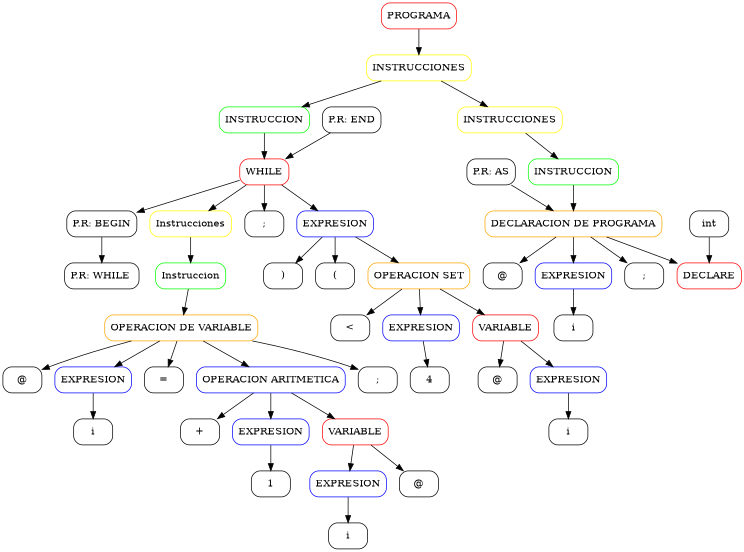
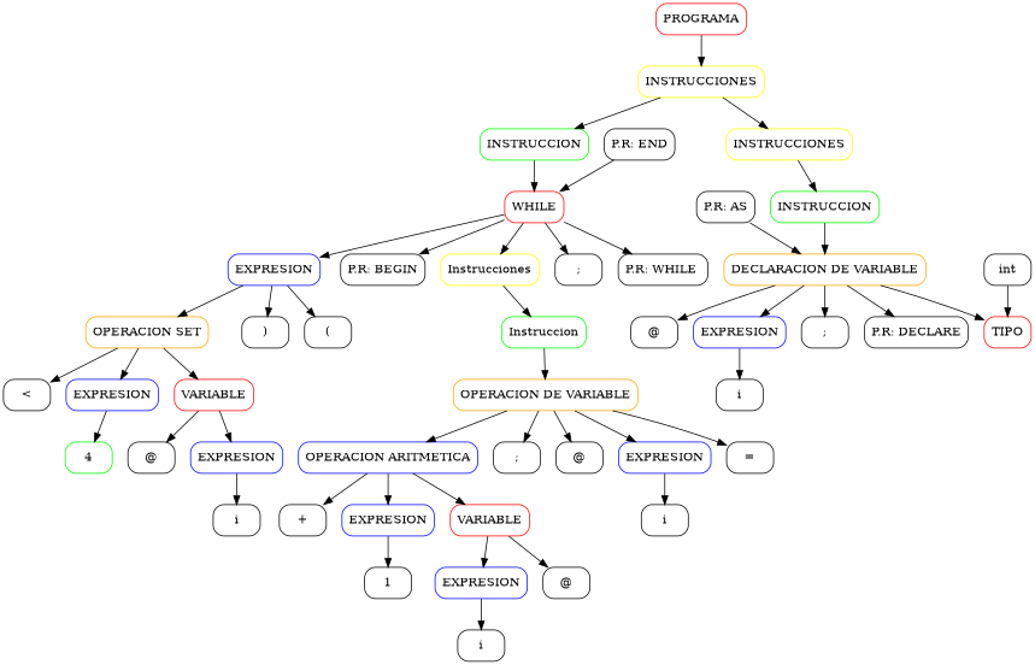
  digraph {
    node [color=black shape=box style=rounded]
    n1 [color=red label=PROGRAMA]
    n2 [color=yellow label=INSTRUCCIONES]
    n3 [color=yellow label=INSTRUCCIONES]
    n4 [color=green label=INSTRUCCION]
    n5 [color=green label=INSTRUCCION]
    n6 [color=RED label=WHILE]
-   n7 [color=ORANGE label="DECLARACION DE PROGRAMA"]
+   n7 [color=ORANGE label="DECLARACION DE VARIABLE"]
+   n8 [label="P.R: DECLARE"]
    n9 [label="@"]
    n10 [color=blue label=EXPRESION]
-   n11 [color=red label=DECLARE]
+   n11 [color=red label=TIPO]
    n12 [label=";"]
    n13 [label=i]
    n14 [label="P.R: AS"]
    n15 [label=int]
    n16 [label="P.R: WHILE "]
    n17 [color=blue label=EXPRESION]
    n18 [label="P.R: BEGIN"]
    n19 [color=yellow label=Instrucciones]
    n20 [label=";"]
    n21 [label="("]
    n22 [color=orange label="OPERACION SET"]
    n23 [label=")"]
    n24 [color=green label=Instruccion]
    n25 [label="P.R: END"]
    n26 [color=red label=VARIABLE]
    n27 [label="<"]
    n28 [color=blue label=EXPRESION]
    n29 [label="@"]
    n30 [color=blue label=EXPRESION]
-   n31 [label=4]
+   n31 [color=green label=4]
    n32 [label=i]
    n33 [color=ORANGE label="OPERACION DE VARIABLE"]
    n34 [label="@"]
    n35 [color=blue label=EXPRESION]
    n36 [label="="]
    n37 [color=blue label="OPERACION ARITMETICA"]
    n38 [label=";"]
    n39 [label=i]
    n40 [color=red label=VARIABLE]
    n41 [label="+"]
    n42 [color=blue label=EXPRESION]
    n43 [label="@"]
    n44 [color=blue label=EXPRESION]
    n45 [label=1]
    n46 [label=i]
    n1 -> n2
    n2 -> n3
    n2 -> n4
    n3 -> n5
    n4 -> n6
    n5 -> n7
-   n18 -> n16
+   n6 -> n16
    n6 -> n17
    n6 -> n18
    n6 -> n19
    n6 -> n20
+   n7 -> n8
    n7 -> n9
    n7 -> n10
    n7 -> n11
    n7 -> n12
    n10 -> n13
    n14 -> n7
    n15 -> n11
    n17 -> n21
    n17 -> n22
    n17 -> n23
    n19 -> n24
    n22 -> n26
    n22 -> n27
    n22 -> n28
    n24 -> n33
    n25 -> n6
    n26 -> n29
    n26 -> n30
    n28 -> n31
    n30 -> n32
    n33 -> n34
    n33 -> n35
    n33 -> n36
    n33 -> n37
    n33 -> n38
    n35 -> n39
    n37 -> n40
    n37 -> n41
    n37 -> n42
    n40 -> n43
    n40 -> n44
    n42 -> n45
    n44 -> n46
  }
